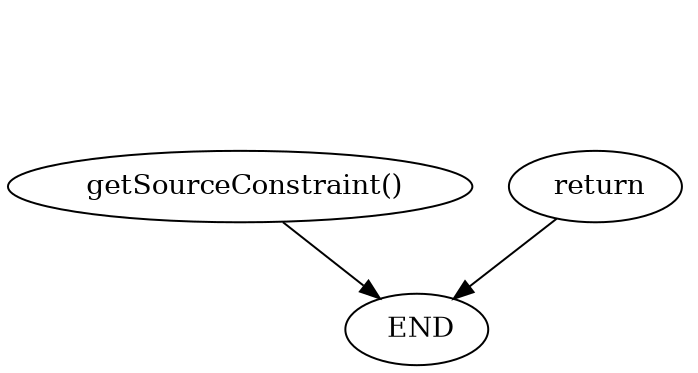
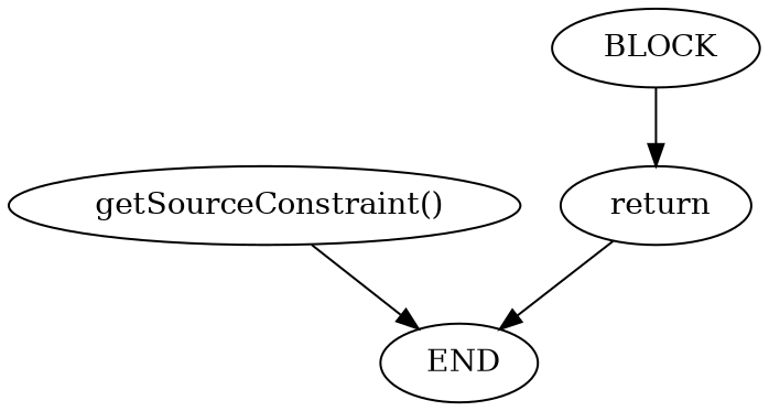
  digraph {
    edge [color=black]
    n1 [label=" getSourceConstraint()"]
    n2 [label=" END"]
+   n3 [label=" BLOCK"]
    n4 [label=" return"]
    n1 -> n2
+   n3 -> n4
    n4 -> n2
  }
